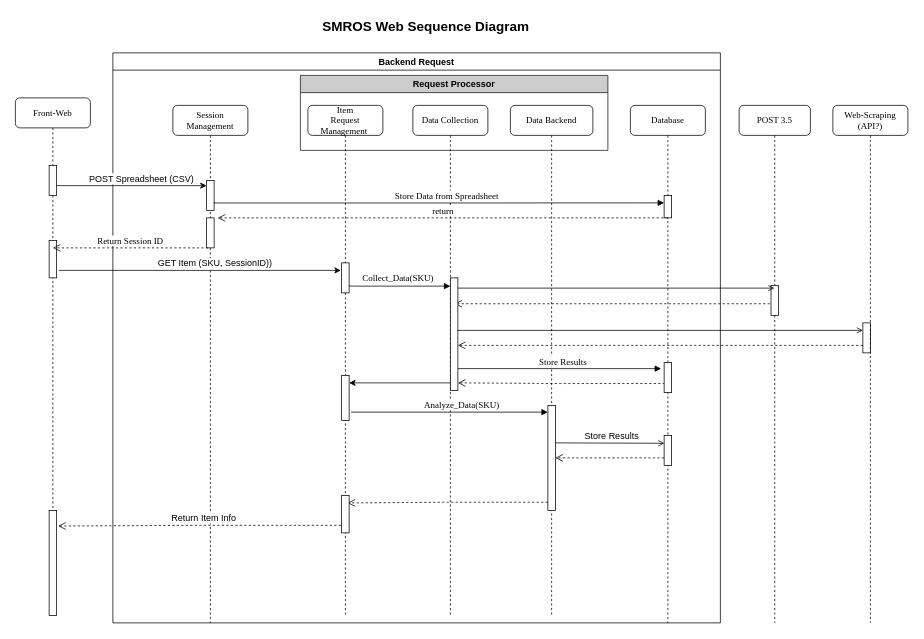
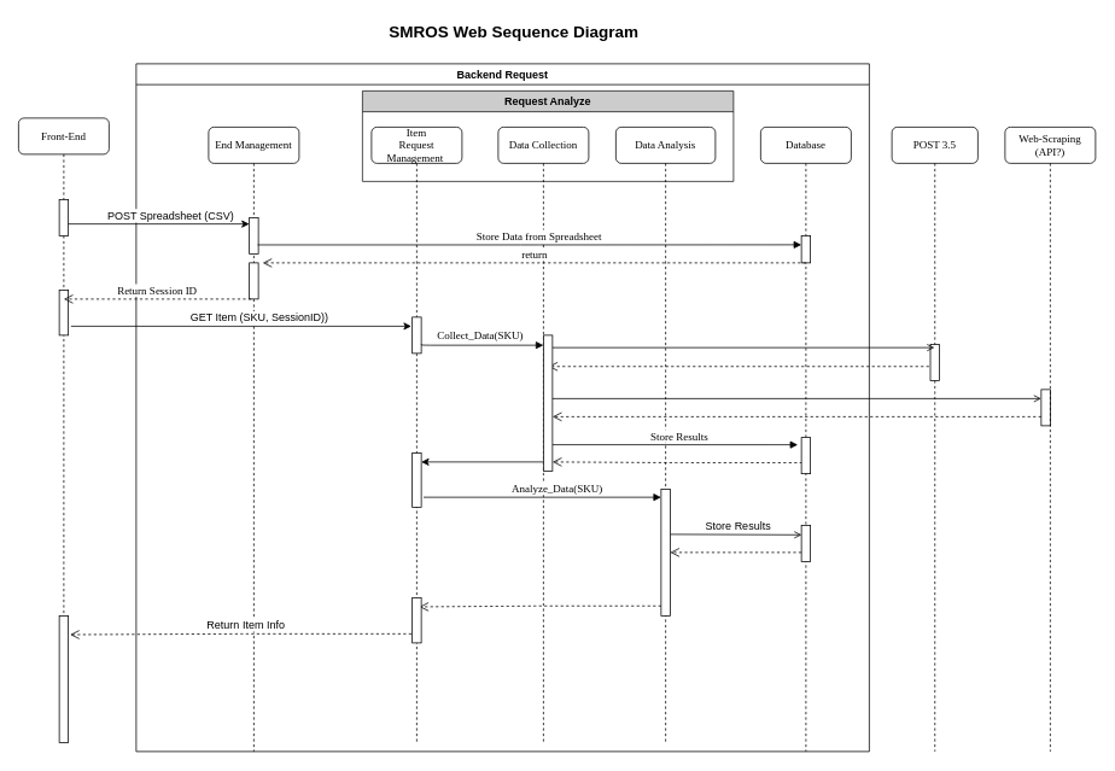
  <mxCell id="0" />
  <mxCell id="1" parent="0" />
- <mxCell id="2" value="Front-Web" style="shape=umlLifeline;perimeter=lifelinePerimeter;whiteSpace=wrap;html=1;container=1;collapsible=0;recursiveResize=0;outlineConnect=0;rounded=1;shadow=0;comic=0;labelBackgroundColor=none;strokeWidth=1;fontFamily=Verdana;fontSize=12;align=center;" parent="1" vertex="1"><mxGeometry x="20" y="130" width="100" height="690" as="geometry" /></mxCell>
+ <mxCell id="2" value="Front-End" style="shape=umlLifeline;perimeter=lifelinePerimeter;whiteSpace=wrap;html=1;container=1;collapsible=0;recursiveResize=0;outlineConnect=0;rounded=1;shadow=0;comic=0;labelBackgroundColor=none;strokeWidth=1;fontFamily=Verdana;fontSize=12;align=center;" parent="1" vertex="1"><mxGeometry x="20" y="130" width="100" height="690" as="geometry" /></mxCell>
  <mxCell id="3" value="" style="html=1;points=[];perimeter=orthogonalPerimeter;rounded=0;shadow=0;comic=0;labelBackgroundColor=none;strokeWidth=1;fontFamily=Verdana;fontSize=12;align=center;" parent="2" vertex="1"><mxGeometry x="45" y="190" width="10" height="50" as="geometry" /></mxCell>
  <mxCell id="4" value="" style="html=1;points=[];perimeter=orthogonalPerimeter;rounded=0;shadow=0;comic=0;labelBackgroundColor=none;strokeWidth=1;fontFamily=Verdana;fontSize=12;align=center;" parent="2" vertex="1"><mxGeometry x="45" y="550" width="10" height="140" as="geometry" /></mxCell>
  <mxCell id="5" value="Backend Request" style="swimlane;whiteSpace=wrap;html=1;" parent="1" vertex="1"><mxGeometry x="150" y="70" width="810" height="760" as="geometry" /></mxCell>
  <mxCell id="6" value="Database" style="shape=umlLifeline;perimeter=lifelinePerimeter;whiteSpace=wrap;html=1;container=1;collapsible=0;recursiveResize=0;outlineConnect=0;rounded=1;shadow=0;comic=0;labelBackgroundColor=none;strokeWidth=1;fontFamily=Verdana;fontSize=12;align=center;" parent="5" vertex="1"><mxGeometry x="690" y="70" width="100" height="690" as="geometry" /></mxCell>
  <mxCell id="7" value="" style="html=1;verticalAlign=bottom;endArrow=open;endSize=8;labelBackgroundColor=none;fontFamily=Verdana;fontSize=12;edgeStyle=elbowEdgeStyle;elbow=horizontal;dashed=1;" parent="6" source="37" edge="1"><mxGeometry x="-0.726" relative="1" as="geometry"><mxPoint x="-234.5" y="264.5" as="targetPoint" /><Array as="points"><mxPoint x="-134.5" y="264.5" /><mxPoint x="-104.5" y="264.5" /></Array><mxPoint x="227.5" y="264.5" as="sourcePoint" /><mxPoint x="1" as="offset" /></mxGeometry></mxCell>
  <mxCell id="8" value="" style="html=1;points=[];perimeter=orthogonalPerimeter;rounded=0;shadow=0;comic=0;labelBackgroundColor=none;strokeWidth=1;fontFamily=Verdana;fontSize=12;align=center;" parent="6" vertex="1"><mxGeometry x="45" y="120" width="10" height="30" as="geometry" /></mxCell>
  <mxCell id="9" value="" style="endArrow=open;html=1;rounded=0;endFill=0;exitX=1;exitY=0.091;exitDx=0;exitDy=0;exitPerimeter=0;entryX=0.028;entryY=0.264;entryDx=0;entryDy=0;entryPerimeter=0;" parent="6" target="11" edge="1"><mxGeometry width="50" height="50" relative="1" as="geometry"><mxPoint x="-100" y="450" as="sourcePoint" /><mxPoint x="322" y="450" as="targetPoint" /></mxGeometry></mxCell>
  <mxCell id="10" value="Store Results" style="edgeLabel;html=1;align=center;verticalAlign=middle;resizable=0;points=[];fontSize=12;" parent="9" vertex="1" connectable="0"><mxGeometry x="-0.312" y="4" relative="1" as="geometry"><mxPoint x="24" y="-6" as="offset" /></mxGeometry></mxCell>
  <mxCell id="11" value="" style="html=1;points=[];perimeter=orthogonalPerimeter;rounded=0;shadow=0;comic=0;labelBackgroundColor=none;strokeWidth=1;fontFamily=Verdana;fontSize=12;align=center;" parent="6" vertex="1"><mxGeometry x="45" y="440" width="10" height="40" as="geometry" /></mxCell>
  <mxCell id="12" value="Data Collection" style="shape=umlLifeline;perimeter=lifelinePerimeter;whiteSpace=wrap;html=1;container=1;collapsible=0;recursiveResize=0;outlineConnect=0;rounded=1;shadow=0;comic=0;labelBackgroundColor=none;strokeWidth=1;fontFamily=Verdana;fontSize=12;align=center;" parent="5" vertex="1"><mxGeometry x="400" y="70" width="100" height="680" as="geometry" /></mxCell>
  <mxCell id="13" value="Analyze_Data(SKU)" style="html=1;verticalAlign=bottom;endArrow=block;labelBackgroundColor=default;fontFamily=Verdana;fontSize=12;edgeStyle=elbowEdgeStyle;elbow=vertical;exitX=1.029;exitY=0.486;exitDx=0;exitDy=0;exitPerimeter=0;entryX=0;entryY=0.07;entryDx=0;entryDy=0;entryPerimeter=0;" parent="12" target="21" edge="1"><mxGeometry x="0.113" relative="1" as="geometry"><mxPoint x="-82.5" y="409" as="sourcePoint" /><mxPoint x="52.5" y="410" as="targetPoint" /><mxPoint as="offset" /></mxGeometry></mxCell>
  <mxCell id="14" value="Item&lt;br&gt;Request Management&amp;nbsp;" style="shape=umlLifeline;perimeter=lifelinePerimeter;whiteSpace=wrap;html=1;container=1;collapsible=0;recursiveResize=0;outlineConnect=0;rounded=1;shadow=0;comic=0;labelBackgroundColor=none;strokeWidth=1;fontFamily=Verdana;fontSize=12;align=center;" parent="5" vertex="1"><mxGeometry x="260" y="70" width="100" height="680" as="geometry" /></mxCell>
  <mxCell id="15" value="" style="endArrow=classic;html=1;rounded=0;" parent="14" edge="1"><mxGeometry width="50" height="50" relative="1" as="geometry"><mxPoint x="190" y="370" as="sourcePoint" /><mxPoint x="55" y="370" as="targetPoint" /></mxGeometry></mxCell>
  <mxCell id="16" value="" style="html=1;points=[];perimeter=orthogonalPerimeter;rounded=0;shadow=0;comic=0;labelBackgroundColor=none;strokeWidth=1;fontFamily=Verdana;fontSize=12;align=center;" parent="14" vertex="1"><mxGeometry x="45" y="360" width="10" height="60" as="geometry" /></mxCell>
  <mxCell id="17" value="" style="endArrow=classic;html=1;rounded=0;exitX=0.4;exitY=0.983;exitDx=0;exitDy=0;exitPerimeter=0;" parent="14" source="16" target="14" edge="1"><mxGeometry width="50" height="50" relative="1" as="geometry"><mxPoint x="100" y="310" as="sourcePoint" /><mxPoint x="150" y="260" as="targetPoint" /></mxGeometry></mxCell>
- <mxCell id="18" value="Request Processor" style="swimlane;whiteSpace=wrap;html=1;fillColor=#C7C7C7;strokeWidth=1;opacity=90;gradientColor=none;" parent="5" vertex="1"><mxGeometry x="250" y="30" width="410" height="100" as="geometry" /></mxCell>
- <mxCell id="19" value="Data Backend" style="shape=umlLifeline;perimeter=lifelinePerimeter;whiteSpace=wrap;html=1;container=1;collapsible=0;recursiveResize=0;outlineConnect=0;rounded=1;shadow=0;comic=0;labelBackgroundColor=none;strokeWidth=1;fontFamily=Verdana;fontSize=12;align=center;" parent="18" vertex="1"><mxGeometry x="280" y="40" width="110" height="680" as="geometry" /></mxCell>
+ <mxCell id="18" value="Request Analyze" style="swimlane;whiteSpace=wrap;html=1;fillColor=#C7C7C7;strokeWidth=1;opacity=90;gradientColor=none;" parent="5" vertex="1"><mxGeometry x="250" y="30" width="410" height="100" as="geometry" /></mxCell>
+ <mxCell id="19" value="Data Analysis" style="shape=umlLifeline;perimeter=lifelinePerimeter;whiteSpace=wrap;html=1;container=1;collapsible=0;recursiveResize=0;outlineConnect=0;rounded=1;shadow=0;comic=0;labelBackgroundColor=none;strokeWidth=1;fontFamily=Verdana;fontSize=12;align=center;" parent="18" vertex="1"><mxGeometry x="280" y="40" width="110" height="680" as="geometry" /></mxCell>
  <mxCell id="20" value="Store Results" style="html=1;verticalAlign=bottom;endArrow=block;labelBackgroundColor=default;fontFamily=Verdana;fontSize=12;edgeStyle=elbowEdgeStyle;elbow=vertical;exitX=0.3;exitY=0.889;exitDx=0;exitDy=0;exitPerimeter=0;shadow=0;labelBorderColor=none;" parent="19" edge="1"><mxGeometry x="0.034" relative="1" as="geometry"><mxPoint x="-70" y="350.98" as="sourcePoint" /><mxPoint x="201" y="351" as="targetPoint" /><mxPoint as="offset" /></mxGeometry></mxCell>
  <mxCell id="21" value="" style="html=1;points=[];perimeter=orthogonalPerimeter;rounded=0;shadow=0;comic=0;labelBackgroundColor=none;strokeWidth=1;fontFamily=Verdana;fontSize=12;align=center;" parent="19" vertex="1"><mxGeometry x="50" y="400" width="10" height="140" as="geometry" /></mxCell>
  <mxCell id="22" value="" style="html=1;verticalAlign=bottom;endArrow=open;endSize=8;labelBackgroundColor=none;fontFamily=Verdana;fontSize=12;edgeStyle=elbowEdgeStyle;elbow=horizontal;dashed=1;entryX=0.787;entryY=0.202;entryDx=0;entryDy=0;entryPerimeter=0;" parent="19" target="23" edge="1"><mxGeometry x="-0.726" relative="1" as="geometry"><mxPoint x="-210" y="529" as="targetPoint" /><Array as="points" /><mxPoint x="50" y="529.13" as="sourcePoint" /><mxPoint x="1" as="offset" /></mxGeometry></mxCell>
  <mxCell id="23" value="" style="html=1;points=[];perimeter=orthogonalPerimeter;rounded=0;shadow=0;comic=0;labelBackgroundColor=none;strokeWidth=1;fontFamily=Verdana;fontSize=12;align=center;glass=0;fillColor=#FFFFFF;" parent="18" vertex="1"><mxGeometry x="55" y="560" width="10" height="50" as="geometry" /></mxCell>
- <mxCell id="24" value="Session Management" style="shape=umlLifeline;perimeter=lifelinePerimeter;whiteSpace=wrap;html=1;container=1;collapsible=0;recursiveResize=0;outlineConnect=0;rounded=1;shadow=0;comic=0;labelBackgroundColor=none;strokeWidth=1;fontFamily=Verdana;fontSize=12;align=center;" parent="5" vertex="1"><mxGeometry x="80" y="70" width="100" height="690" as="geometry" /></mxCell>
+ <mxCell id="24" value="End Management" style="shape=umlLifeline;perimeter=lifelinePerimeter;whiteSpace=wrap;html=1;container=1;collapsible=0;recursiveResize=0;outlineConnect=0;rounded=1;shadow=0;comic=0;labelBackgroundColor=none;strokeWidth=1;fontFamily=Verdana;fontSize=12;align=center;" parent="5" vertex="1"><mxGeometry x="80" y="70" width="100" height="690" as="geometry" /></mxCell>
  <mxCell id="25" value="" style="html=1;points=[];perimeter=orthogonalPerimeter;rounded=0;shadow=0;comic=0;labelBackgroundColor=none;strokeWidth=1;fontFamily=Verdana;fontSize=12;align=center;" parent="24" vertex="1"><mxGeometry x="45" y="100" width="10" height="40" as="geometry" /></mxCell>
  <mxCell id="26" value="" style="html=1;points=[];perimeter=orthogonalPerimeter;rounded=0;shadow=0;comic=0;labelBackgroundColor=none;strokeWidth=1;fontFamily=Verdana;fontSize=12;align=center;" parent="24" vertex="1"><mxGeometry x="45" y="150" width="10" height="40" as="geometry" /></mxCell>
  <mxCell id="27" value="" style="html=1;verticalAlign=bottom;endArrow=open;endSize=8;labelBackgroundColor=none;fontFamily=Verdana;fontSize=12;edgeStyle=elbowEdgeStyle;elbow=horizontal;dashed=1;exitX=-0.082;exitY=0.799;exitDx=0;exitDy=0;exitPerimeter=0;" parent="24" source="23" edge="1"><mxGeometry x="-0.726" relative="1" as="geometry"><mxPoint x="-153" y="560.87" as="targetPoint" /><Array as="points" /><mxPoint x="220" y="561" as="sourcePoint" /><mxPoint x="1" as="offset" /></mxGeometry></mxCell>
  <mxCell id="28" value="&lt;font style=&quot;font-size: 12px;&quot;&gt;Return Item Info&lt;/font&gt;" style="edgeLabel;html=1;align=center;verticalAlign=middle;resizable=0;points=[];fontSize=12;" parent="27" vertex="1" connectable="0"><mxGeometry x="0.101" y="-6" relative="1" as="geometry"><mxPoint x="23" y="-5" as="offset" /></mxGeometry></mxCell>
  <mxCell id="29" value="Store Data from Spreadsheet" style="html=1;verticalAlign=bottom;endArrow=block;labelBackgroundColor=default;fontFamily=Verdana;fontSize=12;edgeStyle=elbowEdgeStyle;elbow=horizontal;exitX=0.532;exitY=0.143;exitDx=0;exitDy=0;exitPerimeter=0;" parent="5" edge="1"><mxGeometry x="0.035" relative="1" as="geometry"><mxPoint x="134.2" y="200.12" as="sourcePoint" /><mxPoint x="735" y="200" as="targetPoint" /><mxPoint as="offset" /></mxGeometry></mxCell>
  <mxCell id="30" value="Return Session ID" style="html=1;verticalAlign=bottom;endArrow=open;endSize=8;labelBackgroundColor=default;fontFamily=Verdana;fontSize=12;edgeStyle=elbowEdgeStyle;elbow=vertical;dashed=1;exitX=0.2;exitY=0.497;exitDx=0;exitDy=0;exitPerimeter=0;" parent="5" edge="1"><mxGeometry relative="1" as="geometry"><mxPoint x="-80" y="260.12" as="targetPoint" /><Array as="points" /><mxPoint x="127" y="260.0" as="sourcePoint" /></mxGeometry></mxCell>
  <mxCell id="31" value="" style="html=1;verticalAlign=bottom;endArrow=open;endSize=8;labelBackgroundColor=none;fontFamily=Verdana;fontSize=12;edgeStyle=elbowEdgeStyle;elbow=horizontal;dashed=1;exitX=0.113;exitY=0.697;exitDx=0;exitDy=0;exitPerimeter=0;" parent="5" source="32" edge="1"><mxGeometry x="-0.726" relative="1" as="geometry"><mxPoint x="460" y="440" as="targetPoint" /><Array as="points" /><mxPoint x="890" y="440" as="sourcePoint" /><mxPoint x="1" as="offset" /></mxGeometry></mxCell>
  <mxCell id="32" value="" style="html=1;points=[];perimeter=orthogonalPerimeter;rounded=0;shadow=0;comic=0;labelBackgroundColor=none;strokeWidth=1;fontFamily=Verdana;fontSize=12;align=center;glass=0;fillColor=#FFFFFF;" parent="5" vertex="1"><mxGeometry x="735" y="413" width="10" height="40" as="geometry" /></mxCell>
  <mxCell id="33" value="return" style="html=1;verticalAlign=bottom;endArrow=open;endSize=8;labelBackgroundColor=default;fontFamily=Verdana;fontSize=12;edgeStyle=elbowEdgeStyle;elbow=vertical;dashed=1;" parent="5" edge="1"><mxGeometry x="-0.0" relative="1" as="geometry"><mxPoint x="139.75" y="220" as="targetPoint" /><Array as="points"><mxPoint x="385.5" y="220" /><mxPoint x="415.5" y="220" /></Array><mxPoint x="740" y="220" as="sourcePoint" /><mxPoint as="offset" /></mxGeometry></mxCell>
  <mxCell id="34" value="" style="html=1;verticalAlign=bottom;endArrow=open;endSize=8;labelBackgroundColor=none;fontFamily=Verdana;fontSize=12;edgeStyle=elbowEdgeStyle;elbow=horizontal;dashed=1;" parent="5" edge="1"><mxGeometry x="-0.726" relative="1" as="geometry"><mxPoint x="590" y="540" as="targetPoint" /><Array as="points" /><mxPoint x="735" y="540" as="sourcePoint" /><mxPoint x="1" as="offset" /></mxGeometry></mxCell>
  <mxCell id="35" style="edgeStyle=orthogonalEdgeStyle;rounded=0;orthogonalLoop=1;jettySize=auto;html=1;" parent="5" edge="1"><mxGeometry relative="1" as="geometry"><mxPoint x="-72" y="290" as="sourcePoint" /><mxPoint x="304" y="290" as="targetPoint" /></mxGeometry></mxCell>
  <mxCell id="36" value="GET Item (SKU, SessionID))" style="edgeLabel;html=1;align=center;verticalAlign=middle;resizable=0;points=[];fontSize=12;" parent="35" vertex="1" connectable="0"><mxGeometry x="0.096" y="4" relative="1" as="geometry"><mxPoint x="1" y="-6" as="offset" /></mxGeometry></mxCell>
  <mxCell id="37" value="POST 3.5" style="shape=umlLifeline;perimeter=lifelinePerimeter;whiteSpace=wrap;html=1;container=1;collapsible=0;recursiveResize=0;outlineConnect=0;rounded=1;shadow=0;comic=0;labelBackgroundColor=none;strokeWidth=1;fontFamily=Verdana;fontSize=12;align=center;" parent="1" vertex="1"><mxGeometry x="985" y="140" width="95" height="690" as="geometry" /></mxCell>
  <mxCell id="38" value="" style="html=1;points=[];perimeter=orthogonalPerimeter;rounded=0;shadow=0;comic=0;labelBackgroundColor=none;strokeWidth=1;fontFamily=Verdana;fontSize=12;align=center;" parent="37" vertex="1"><mxGeometry x="-385" y="230" width="10" height="150" as="geometry" /></mxCell>
  <mxCell id="39" value="" style="html=1;points=[];perimeter=orthogonalPerimeter;rounded=0;shadow=0;comic=0;labelBackgroundColor=none;strokeWidth=1;fontFamily=Verdana;fontSize=12;align=center;" parent="37" vertex="1"><mxGeometry x="-530" y="210" width="10" height="40" as="geometry" /></mxCell>
  <mxCell id="40" value="" style="html=1;points=[];perimeter=orthogonalPerimeter;rounded=0;shadow=0;comic=0;labelBackgroundColor=none;strokeWidth=1;fontFamily=Verdana;fontSize=12;align=center;" parent="37" vertex="1"><mxGeometry x="42.5" y="240" width="10" height="40" as="geometry" /></mxCell>
  <mxCell id="41" value="" style="endArrow=open;html=1;rounded=0;endFill=0;exitX=1;exitY=0.091;exitDx=0;exitDy=0;exitPerimeter=0;" parent="37" source="38" target="37" edge="1"><mxGeometry width="50" height="50" relative="1" as="geometry"><mxPoint x="-410" y="260" as="sourcePoint" /><mxPoint x="45" y="250" as="targetPoint" /></mxGeometry></mxCell>
  <mxCell id="42" value="" style="endArrow=open;html=1;rounded=0;endFill=0;" parent="37" edge="1"><mxGeometry width="50" height="50" relative="1" as="geometry"><mxPoint x="-375" y="300" as="sourcePoint" /><mxPoint x="165" y="300" as="targetPoint" /></mxGeometry></mxCell>
  <mxCell id="43" value="" style="html=1;points=[];perimeter=orthogonalPerimeter;rounded=0;shadow=0;comic=0;labelBackgroundColor=none;strokeWidth=1;fontFamily=Verdana;fontSize=12;align=center;" parent="37" vertex="1"><mxGeometry x="165" y="290" width="10" height="40" as="geometry" /></mxCell>
  <mxCell id="44" value="" style="html=1;verticalAlign=bottom;endArrow=open;endSize=8;labelBackgroundColor=none;fontFamily=Verdana;fontSize=12;edgeStyle=elbowEdgeStyle;elbow=horizontal;dashed=1;" parent="37" edge="1"><mxGeometry x="-0.726" relative="1" as="geometry"><mxPoint x="-375" y="320" as="targetPoint" /><Array as="points"><mxPoint x="-275" y="320" /><mxPoint x="-245" y="320" /></Array><mxPoint x="165" y="320" as="sourcePoint" /><mxPoint x="1" as="offset" /></mxGeometry></mxCell>
  <mxCell id="45" value="Collect_Data(SKU)" style="html=1;verticalAlign=bottom;endArrow=block;labelBackgroundColor=none;fontFamily=Verdana;fontSize=12;edgeStyle=elbowEdgeStyle;elbow=vertical;exitX=1.029;exitY=0.486;exitDx=0;exitDy=0;exitPerimeter=0;" parent="37" edge="1"><mxGeometry x="-0.034" y="1" relative="1" as="geometry"><mxPoint x="-520" y="240" as="sourcePoint" /><mxPoint x="-385" y="241" as="targetPoint" /><mxPoint as="offset" /></mxGeometry></mxCell>
  <mxCell id="46" value="Web-Scraping (API?)" style="shape=umlLifeline;perimeter=lifelinePerimeter;whiteSpace=wrap;html=1;container=1;collapsible=0;recursiveResize=0;outlineConnect=0;rounded=1;shadow=0;comic=0;labelBackgroundColor=none;strokeWidth=1;fontFamily=Verdana;fontSize=12;align=center;" parent="1" vertex="1"><mxGeometry x="1110" y="140" width="100" height="690" as="geometry" /></mxCell>
  <mxCell id="47" value="&lt;font style=&quot;font-size: 18px;&quot;&gt;&lt;b&gt;SMROS Web Sequence Diagram&lt;/b&gt;&lt;/font&gt;" style="text;html=1;strokeColor=none;fillColor=none;align=center;verticalAlign=middle;whiteSpace=wrap;rounded=0;" parent="1" vertex="1"><mxGeometry x="360" y="20" width="415" height="30" as="geometry" /></mxCell>
  <mxCell id="48" value="" style="endArrow=classic;html=1;rounded=0;" parent="1" edge="1"><mxGeometry width="50" height="50" relative="1" as="geometry"><mxPoint x="70" y="247" as="sourcePoint" /><mxPoint x="275" y="247" as="targetPoint" /></mxGeometry></mxCell>
  <mxCell id="49" value="POST Spreadsheet (CSV)" style="edgeLabel;html=1;align=center;verticalAlign=middle;resizable=0;points=[];fontSize=12;" parent="48" vertex="1" connectable="0"><mxGeometry x="0.145" y="4" relative="1" as="geometry"><mxPoint y="-6" as="offset" /></mxGeometry></mxCell>
  <mxCell id="50" value="" style="html=1;points=[];perimeter=orthogonalPerimeter;rounded=0;shadow=0;comic=0;labelBackgroundColor=none;strokeWidth=1;fontFamily=Verdana;fontSize=12;align=center;" parent="1" vertex="1"><mxGeometry x="65" y="220" width="10" height="40" as="geometry" /></mxCell>
  <mxCell id="51" value="" style="endArrow=classic;html=1;rounded=0;" parent="1" source="2" target="50" edge="1"><mxGeometry width="50" height="50" relative="1" as="geometry"><mxPoint x="70" y="240" as="sourcePoint" /><mxPoint x="280" y="240" as="targetPoint" /></mxGeometry></mxCell>
